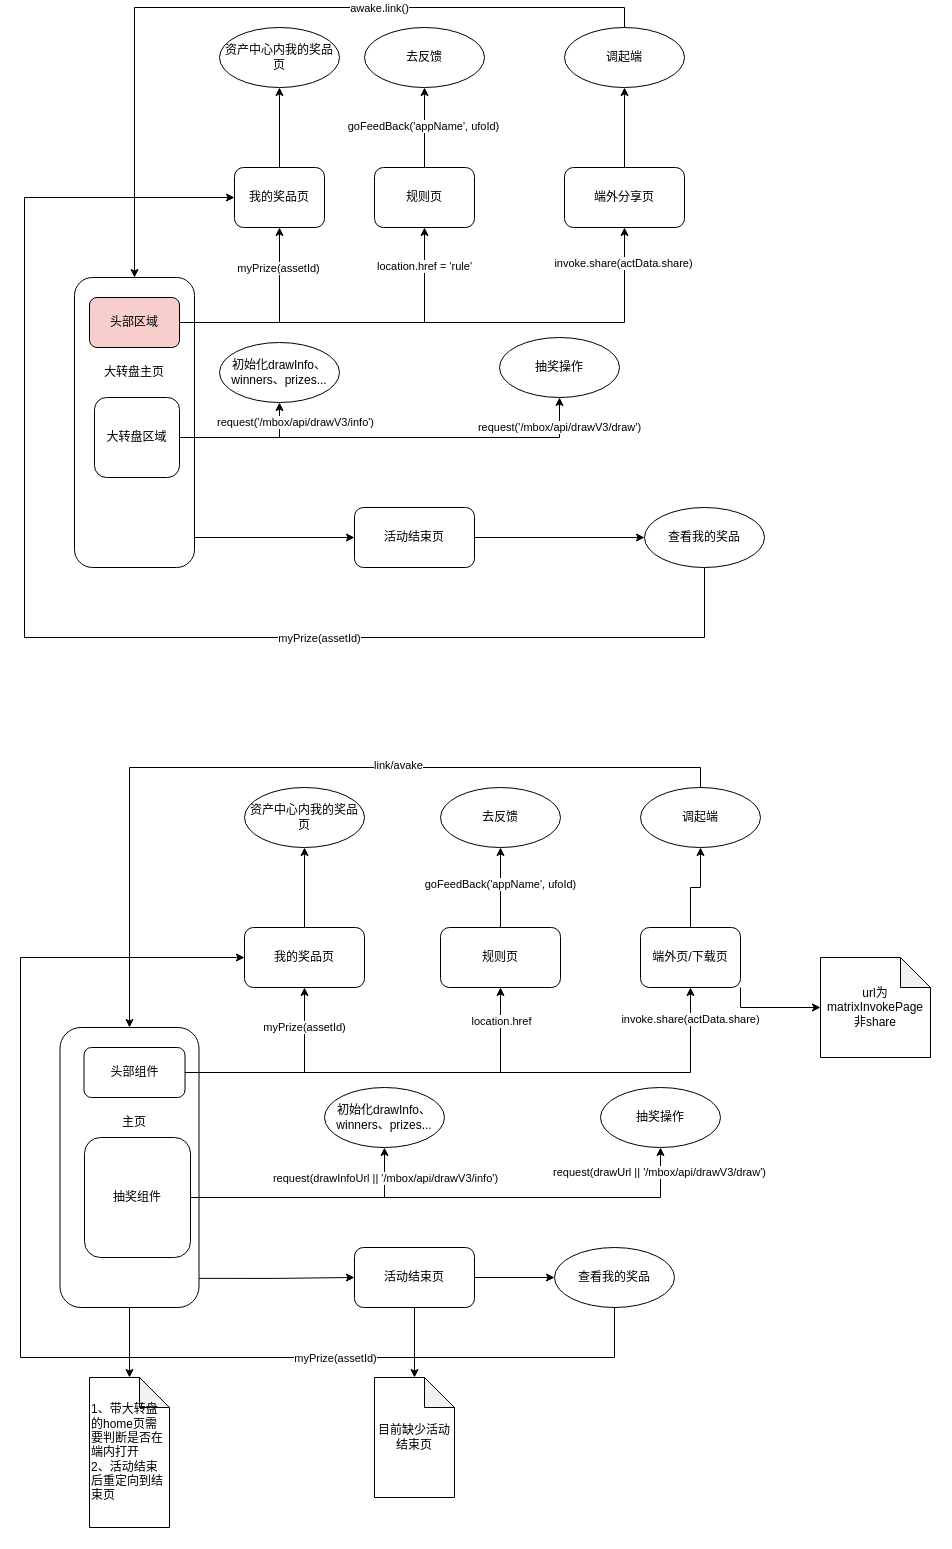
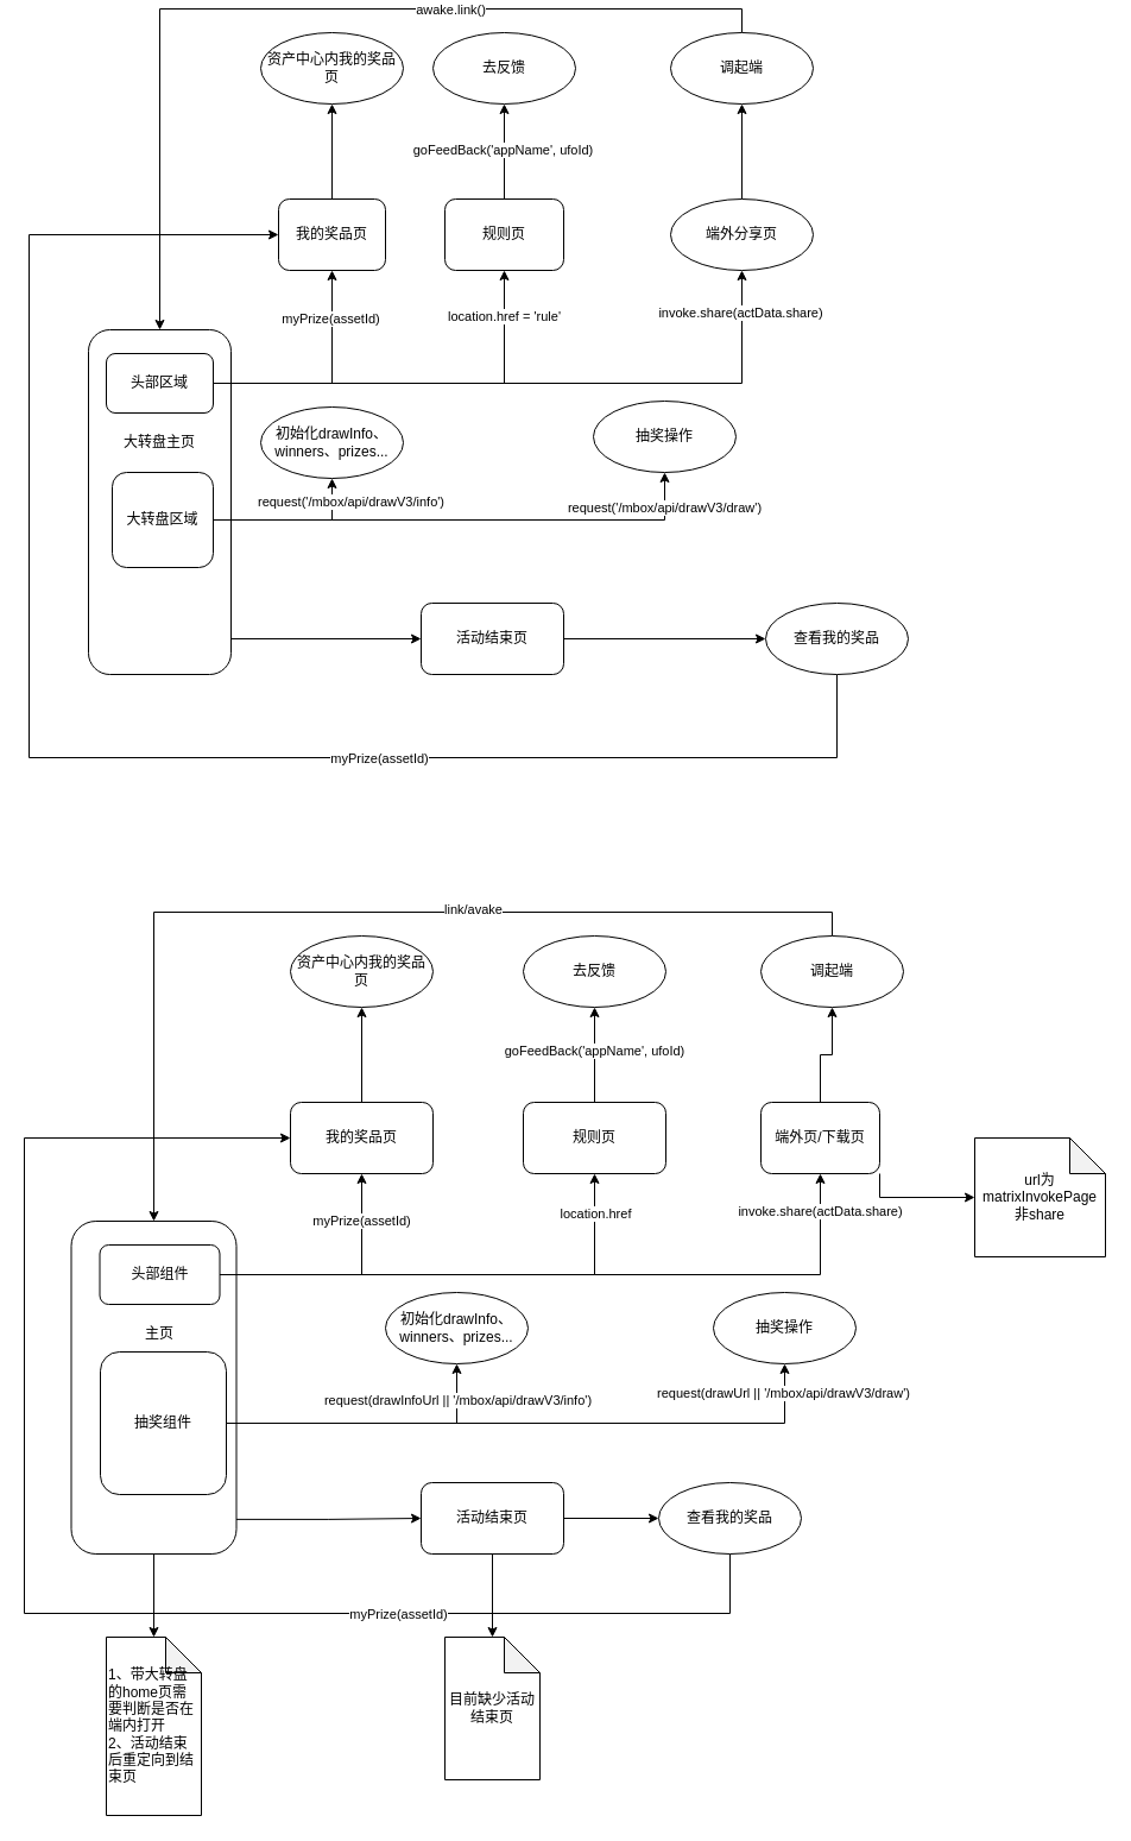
  <mxCell id="0" />
  <mxCell id="1" parent="0" />
  <mxCell id="2" value="" style="edgeStyle=orthogonalEdgeStyle;rounded=0;orthogonalLoop=1;jettySize=auto;html=1;exitX=0.992;exitY=0.893;exitDx=0;exitDy=0;exitPerimeter=0;" edge="1" parent="1" source="3" target="25"><mxGeometry relative="1" as="geometry"><Array as="points"><mxPoint x="193" y="530" /></Array></mxGeometry></mxCell>
  <mxCell id="3" value="" style="rounded=1;whiteSpace=wrap;html=1;" vertex="1" parent="1"><mxGeometry x="74" y="270" width="120" height="290" as="geometry" /></mxCell>
  <mxCell id="4" value="" style="edgeStyle=orthogonalEdgeStyle;rounded=0;orthogonalLoop=1;jettySize=auto;html=1;" edge="1" parent="1" source="10" target="17"><mxGeometry relative="1" as="geometry" /></mxCell>
  <mxCell id="5" value="myPrize(assetId)" style="edgeLabel;html=1;align=center;verticalAlign=middle;resizable=0;points=[];" vertex="1" connectable="0" parent="4"><mxGeometry x="0.59" y="2" relative="1" as="geometry"><mxPoint as="offset" /></mxGeometry></mxCell>
  <mxCell id="6" value="" style="edgeStyle=orthogonalEdgeStyle;rounded=0;orthogonalLoop=1;jettySize=auto;html=1;" edge="1" parent="1" source="10" target="20"><mxGeometry relative="1" as="geometry" /></mxCell>
  <mxCell id="7" value="location.href = 'rule'" style="edgeLabel;html=1;align=center;verticalAlign=middle;resizable=0;points=[];" vertex="1" connectable="0" parent="6"><mxGeometry x="0.776" y="1" relative="1" as="geometry"><mxPoint as="offset" /></mxGeometry></mxCell>
  <mxCell id="8" value="" style="edgeStyle=orthogonalEdgeStyle;rounded=0;orthogonalLoop=1;jettySize=auto;html=1;" edge="1" parent="1" source="10" target="22"><mxGeometry relative="1" as="geometry" /></mxCell>
  <mxCell id="9" value="invoke.share(actData.share)" style="edgeLabel;html=1;align=center;verticalAlign=middle;resizable=0;points=[];" vertex="1" connectable="0" parent="8"><mxGeometry x="0.87" y="2" relative="1" as="geometry"><mxPoint as="offset" /></mxGeometry></mxCell>
- <mxCell id="10" value="头部区域" style="rounded=1;whiteSpace=wrap;html=1;fillColor=#f8cecc;" vertex="1" parent="1"><mxGeometry x="89" y="290" width="90" height="50" as="geometry" /></mxCell>
+ <mxCell id="10" value="头部区域" style="rounded=1;whiteSpace=wrap;html=1;" vertex="1" parent="1"><mxGeometry x="89" y="290" width="90" height="50" as="geometry" /></mxCell>
  <mxCell id="11" value="" style="edgeStyle=orthogonalEdgeStyle;rounded=0;orthogonalLoop=1;jettySize=auto;html=1;entryX=0.5;entryY=1;entryDx=0;entryDy=0;" edge="1" parent="1" source="15" target="26"><mxGeometry relative="1" as="geometry" /></mxCell>
  <mxCell id="12" value="request('/mbox/api/drawV3/info')" style="edgeLabel;html=1;align=center;verticalAlign=middle;resizable=0;points=[];" vertex="1" connectable="0" parent="11"><mxGeometry x="0.522" y="-1" relative="1" as="geometry"><mxPoint x="14" y="-13" as="offset" /></mxGeometry></mxCell>
  <mxCell id="13" value="" style="edgeStyle=orthogonalEdgeStyle;rounded=0;orthogonalLoop=1;jettySize=auto;html=1;entryX=0.5;entryY=1;entryDx=0;entryDy=0;" edge="1" parent="1" source="15" target="27"><mxGeometry relative="1" as="geometry" /></mxCell>
  <mxCell id="14" value="request('/mbox/api/drawV3/draw')" style="edgeLabel;html=1;align=center;verticalAlign=middle;resizable=0;points=[];" vertex="1" connectable="0" parent="13"><mxGeometry x="0.861" y="1" relative="1" as="geometry"><mxPoint as="offset" /></mxGeometry></mxCell>
  <mxCell id="15" value="大转盘区域" style="rounded=1;whiteSpace=wrap;html=1;" vertex="1" parent="1"><mxGeometry x="94" y="390" width="85" height="80" as="geometry" /></mxCell>
  <mxCell id="16" value="" style="edgeStyle=orthogonalEdgeStyle;rounded=0;orthogonalLoop=1;jettySize=auto;html=1;" edge="1" parent="1" source="17" target="32"><mxGeometry relative="1" as="geometry" /></mxCell>
  <mxCell id="17" value="我的奖品页" style="rounded=1;whiteSpace=wrap;html=1;" vertex="1" parent="1"><mxGeometry x="234" y="160" width="90" height="60" as="geometry" /></mxCell>
  <mxCell id="18" value="" style="edgeStyle=orthogonalEdgeStyle;rounded=0;orthogonalLoop=1;jettySize=auto;html=1;" edge="1" parent="1" source="20" target="31"><mxGeometry relative="1" as="geometry" /></mxCell>
  <mxCell id="19" value="goFeedBack('appName', ufoId)" style="edgeLabel;html=1;align=center;verticalAlign=middle;resizable=0;points=[];" vertex="1" connectable="0" parent="18"><mxGeometry x="0.05" y="2" relative="1" as="geometry"><mxPoint as="offset" /></mxGeometry></mxCell>
  <mxCell id="20" value="规则页" style="whiteSpace=wrap;html=1;rounded=1;" vertex="1" parent="1"><mxGeometry x="374" y="160" width="100" height="60" as="geometry" /></mxCell>
  <mxCell id="21" value="" style="edgeStyle=orthogonalEdgeStyle;rounded=0;orthogonalLoop=1;jettySize=auto;html=1;" edge="1" parent="1" source="22" target="35"><mxGeometry relative="1" as="geometry" /></mxCell>
- <mxCell id="22" value="端外分享页" style="whiteSpace=wrap;html=1;rounded=1;" vertex="1" parent="1"><mxGeometry x="564" y="160" width="120" height="60" as="geometry" /></mxCell>
+ <mxCell id="22" value="端外分享页" style="ellipse;whiteSpace=wrap;html=1;" vertex="1" parent="1"><mxGeometry x="564" y="160" width="120" height="60" as="geometry" /></mxCell>
  <mxCell id="23" value="大转盘主页" style="text;html=1;strokeColor=none;fillColor=none;align=center;verticalAlign=middle;whiteSpace=wrap;rounded=0;" vertex="1" parent="1"><mxGeometry x="99" y="350" width="70" height="30" as="geometry" /></mxCell>
  <mxCell id="24" value="" style="edgeStyle=orthogonalEdgeStyle;rounded=0;orthogonalLoop=1;jettySize=auto;html=1;" edge="1" parent="1" source="25" target="30"><mxGeometry relative="1" as="geometry" /></mxCell>
  <mxCell id="25" value="活动结束页" style="whiteSpace=wrap;html=1;rounded=1;" vertex="1" parent="1"><mxGeometry x="354" y="500" width="120" height="60" as="geometry" /></mxCell>
  <mxCell id="26" value="&lt;span&gt;初始化drawInfo、winners、prizes...&lt;/span&gt;" style="ellipse;whiteSpace=wrap;html=1;rounded=1;" vertex="1" parent="1"><mxGeometry x="219" y="335" width="120" height="60" as="geometry" /></mxCell>
  <mxCell id="27" value="抽奖操作" style="ellipse;whiteSpace=wrap;html=1;rounded=1;" vertex="1" parent="1"><mxGeometry x="499" y="330" width="120" height="60" as="geometry" /></mxCell>
  <mxCell id="28" style="edgeStyle=orthogonalEdgeStyle;rounded=0;orthogonalLoop=1;jettySize=auto;html=1;exitX=0.5;exitY=1;exitDx=0;exitDy=0;entryX=0;entryY=0.5;entryDx=0;entryDy=0;" edge="1" parent="1" source="30" target="17"><mxGeometry relative="1" as="geometry"><Array as="points"><mxPoint x="704" y="630" /><mxPoint x="24" y="630" /><mxPoint x="24" y="190" /></Array></mxGeometry></mxCell>
  <mxCell id="29" value="myPrize(assetId)" style="edgeLabel;html=1;align=center;verticalAlign=middle;resizable=0;points=[];" vertex="1" connectable="0" parent="28"><mxGeometry x="-0.349" y="2" relative="1" as="geometry"><mxPoint y="-2" as="offset" /></mxGeometry></mxCell>
  <mxCell id="30" value="查看我的奖品" style="ellipse;whiteSpace=wrap;html=1;rounded=1;" vertex="1" parent="1"><mxGeometry x="644" y="500" width="120" height="60" as="geometry" /></mxCell>
  <mxCell id="31" value="去反馈" style="ellipse;whiteSpace=wrap;html=1;rounded=1;" vertex="1" parent="1"><mxGeometry x="364" y="20" width="120" height="60" as="geometry" /></mxCell>
  <mxCell id="32" value="资产中心内我的奖品页" style="ellipse;whiteSpace=wrap;html=1;rounded=1;" vertex="1" parent="1"><mxGeometry x="219" y="20" width="120" height="60" as="geometry" /></mxCell>
  <mxCell id="33" style="edgeStyle=orthogonalEdgeStyle;rounded=0;orthogonalLoop=1;jettySize=auto;html=1;exitX=0.5;exitY=0;exitDx=0;exitDy=0;entryX=0.5;entryY=0;entryDx=0;entryDy=0;" edge="1" parent="1" source="35" target="3"><mxGeometry relative="1" as="geometry" /></mxCell>
  <mxCell id="34" value="awake.link()" style="edgeLabel;html=1;align=center;verticalAlign=middle;resizable=0;points=[];" vertex="1" connectable="0" parent="33"><mxGeometry x="-0.318" y="1" relative="1" as="geometry"><mxPoint y="-1" as="offset" /></mxGeometry></mxCell>
  <mxCell id="35" value="调起端" style="ellipse;whiteSpace=wrap;html=1;rounded=1;" vertex="1" parent="1"><mxGeometry x="564" y="20" width="120" height="60" as="geometry" /></mxCell>
  <mxCell id="36" value="" style="edgeStyle=orthogonalEdgeStyle;rounded=0;orthogonalLoop=1;jettySize=auto;html=1;exitX=0.992;exitY=0.896;exitDx=0;exitDy=0;exitPerimeter=0;" edge="1" parent="1" source="38" target="65"><mxGeometry relative="1" as="geometry" /></mxCell>
  <mxCell id="37" value="" style="edgeStyle=orthogonalEdgeStyle;rounded=0;orthogonalLoop=1;jettySize=auto;html=1;" edge="1" parent="1" source="38" target="74"><mxGeometry relative="1" as="geometry" /></mxCell>
  <mxCell id="38" value="" style="rounded=1;whiteSpace=wrap;html=1;" vertex="1" parent="1"><mxGeometry x="59.5" y="1020" width="139" height="280" as="geometry" /></mxCell>
  <mxCell id="39" value="" style="edgeStyle=orthogonalEdgeStyle;rounded=0;orthogonalLoop=1;jettySize=auto;html=1;" edge="1" parent="1" source="45" target="53"><mxGeometry relative="1" as="geometry" /></mxCell>
  <mxCell id="40" value="myPrize(assetId)" style="edgeLabel;html=1;align=center;verticalAlign=middle;resizable=0;points=[];" vertex="1" connectable="0" parent="39"><mxGeometry x="0.628" y="1" relative="1" as="geometry"><mxPoint y="1" as="offset" /></mxGeometry></mxCell>
  <mxCell id="41" value="" style="edgeStyle=orthogonalEdgeStyle;rounded=0;orthogonalLoop=1;jettySize=auto;html=1;" edge="1" parent="1" source="45" target="56"><mxGeometry relative="1" as="geometry" /></mxCell>
  <mxCell id="42" value="location.href" style="edgeLabel;html=1;align=center;verticalAlign=middle;resizable=0;points=[];" vertex="1" connectable="0" parent="41"><mxGeometry x="0.84" relative="1" as="geometry"><mxPoint y="1" as="offset" /></mxGeometry></mxCell>
  <mxCell id="43" value="" style="edgeStyle=orthogonalEdgeStyle;rounded=0;orthogonalLoop=1;jettySize=auto;html=1;" edge="1" parent="1" source="45" target="59"><mxGeometry relative="1" as="geometry" /></mxCell>
  <mxCell id="44" value="invoke.share(actData.share)" style="edgeLabel;html=1;align=center;verticalAlign=middle;resizable=0;points=[];" vertex="1" connectable="0" parent="43"><mxGeometry x="0.893" y="1" relative="1" as="geometry"><mxPoint as="offset" /></mxGeometry></mxCell>
  <mxCell id="45" value="头部组件" style="rounded=1;whiteSpace=wrap;html=1;" vertex="1" parent="1"><mxGeometry x="83.5" y="1040" width="101" height="50" as="geometry" /></mxCell>
  <mxCell id="46" value="主页" style="text;html=1;strokeColor=none;fillColor=none;align=center;verticalAlign=middle;whiteSpace=wrap;rounded=0;" vertex="1" parent="1"><mxGeometry x="104" y="1100" width="60" height="30" as="geometry" /></mxCell>
  <mxCell id="47" value="" style="edgeStyle=orthogonalEdgeStyle;rounded=0;orthogonalLoop=1;jettySize=auto;html=1;entryX=0.5;entryY=1;entryDx=0;entryDy=0;" edge="1" parent="1" source="51" target="61"><mxGeometry relative="1" as="geometry" /></mxCell>
  <mxCell id="48" value="request(drawInfoUrl || '/mbox/api/drawV3/info')" style="edgeLabel;html=1;align=center;verticalAlign=middle;resizable=0;points=[];" vertex="1" connectable="0" parent="47"><mxGeometry x="0.69" y="1" relative="1" as="geometry"><mxPoint x="1" y="-8" as="offset" /></mxGeometry></mxCell>
  <mxCell id="49" value="" style="edgeStyle=orthogonalEdgeStyle;rounded=0;orthogonalLoop=1;jettySize=auto;html=1;entryX=0.5;entryY=1;entryDx=0;entryDy=0;" edge="1" parent="1" source="51" target="62"><mxGeometry relative="1" as="geometry" /></mxCell>
  <mxCell id="50" value="request(drawUrl || '/mbox/api/drawV3/draw')" style="edgeLabel;html=1;align=center;verticalAlign=middle;resizable=0;points=[];" vertex="1" connectable="0" parent="49"><mxGeometry x="0.908" y="2" relative="1" as="geometry"><mxPoint as="offset" /></mxGeometry></mxCell>
  <mxCell id="51" value="抽奖组件" style="rounded=1;whiteSpace=wrap;html=1;" vertex="1" parent="1"><mxGeometry x="84" y="1130" width="106" height="120" as="geometry" /></mxCell>
  <mxCell id="52" value="" style="edgeStyle=orthogonalEdgeStyle;rounded=0;orthogonalLoop=1;jettySize=auto;html=1;" edge="1" parent="1" source="53" target="69"><mxGeometry relative="1" as="geometry" /></mxCell>
  <mxCell id="53" value="我的奖品页" style="whiteSpace=wrap;html=1;rounded=1;" vertex="1" parent="1"><mxGeometry x="244" y="920" width="120" height="60" as="geometry" /></mxCell>
  <mxCell id="54" value="" style="edgeStyle=orthogonalEdgeStyle;rounded=0;orthogonalLoop=1;jettySize=auto;html=1;" edge="1" parent="1" source="56" target="70"><mxGeometry relative="1" as="geometry" /></mxCell>
  <mxCell id="55" value="goFeedBack('appName', ufoId)" style="edgeLabel;html=1;align=center;verticalAlign=middle;resizable=0;points=[];" vertex="1" connectable="0" parent="54"><mxGeometry x="0.1" y="1" relative="1" as="geometry"><mxPoint as="offset" /></mxGeometry></mxCell>
  <mxCell id="56" value="规则页" style="whiteSpace=wrap;html=1;rounded=1;" vertex="1" parent="1"><mxGeometry x="440" y="920" width="120" height="60" as="geometry" /></mxCell>
  <mxCell id="57" style="edgeStyle=orthogonalEdgeStyle;rounded=0;orthogonalLoop=1;jettySize=auto;html=1;exitX=1;exitY=1;exitDx=0;exitDy=0;entryX=0;entryY=0.5;entryDx=0;entryDy=0;entryPerimeter=0;" edge="1" parent="1" source="59" target="60"><mxGeometry relative="1" as="geometry" /></mxCell>
  <mxCell id="58" value="" style="edgeStyle=orthogonalEdgeStyle;rounded=0;orthogonalLoop=1;jettySize=auto;html=1;" edge="1" parent="1" source="59" target="73"><mxGeometry relative="1" as="geometry" /></mxCell>
  <mxCell id="59" value="端外页/下载页" style="whiteSpace=wrap;html=1;rounded=1;" vertex="1" parent="1"><mxGeometry x="640" y="920" width="100" height="60" as="geometry" /></mxCell>
  <mxCell id="60" value="url为matrixInvokePage非share" style="shape=note;whiteSpace=wrap;html=1;backgroundOutline=1;darkOpacity=0.05;" vertex="1" parent="1"><mxGeometry x="820" y="950" width="110" height="100" as="geometry" /></mxCell>
  <mxCell id="61" value="初始化drawInfo、winners、prizes..." style="ellipse;whiteSpace=wrap;html=1;rounded=1;" vertex="1" parent="1"><mxGeometry x="324" y="1080" width="120" height="60" as="geometry" /></mxCell>
  <mxCell id="62" value="抽奖操作" style="ellipse;whiteSpace=wrap;html=1;rounded=1;" vertex="1" parent="1"><mxGeometry x="600" y="1080" width="120" height="60" as="geometry" /></mxCell>
  <mxCell id="63" value="" style="edgeStyle=orthogonalEdgeStyle;rounded=0;orthogonalLoop=1;jettySize=auto;html=1;" edge="1" parent="1" source="65" target="68"><mxGeometry relative="1" as="geometry" /></mxCell>
  <mxCell id="64" value="" style="edgeStyle=orthogonalEdgeStyle;rounded=0;orthogonalLoop=1;jettySize=auto;html=1;" edge="1" parent="1" source="65" target="75"><mxGeometry relative="1" as="geometry" /></mxCell>
  <mxCell id="65" value="活动结束页" style="whiteSpace=wrap;html=1;rounded=1;" vertex="1" parent="1"><mxGeometry x="354" y="1240" width="120" height="60" as="geometry" /></mxCell>
  <mxCell id="66" style="edgeStyle=orthogonalEdgeStyle;rounded=0;orthogonalLoop=1;jettySize=auto;html=1;exitX=0.5;exitY=1;exitDx=0;exitDy=0;entryX=0;entryY=0.5;entryDx=0;entryDy=0;" edge="1" parent="1" source="68" target="53"><mxGeometry relative="1" as="geometry"><Array as="points"><mxPoint x="614" y="1350" /><mxPoint x="20" y="1350" /><mxPoint x="20" y="950" /></Array></mxGeometry></mxCell>
  <mxCell id="67" value="myPrize(assetId)" style="edgeLabel;html=1;align=center;verticalAlign=middle;resizable=0;points=[];" vertex="1" connectable="0" parent="66"><mxGeometry x="-0.479" relative="1" as="geometry"><mxPoint as="offset" /></mxGeometry></mxCell>
  <mxCell id="68" value="查看我的奖品" style="ellipse;whiteSpace=wrap;html=1;rounded=1;" vertex="1" parent="1"><mxGeometry x="554" y="1240" width="120" height="60" as="geometry" /></mxCell>
  <mxCell id="69" value="&lt;span&gt;资产中心内我的奖品页&lt;/span&gt;" style="ellipse;whiteSpace=wrap;html=1;rounded=1;" vertex="1" parent="1"><mxGeometry x="244" y="780" width="120" height="60" as="geometry" /></mxCell>
  <mxCell id="70" value="去反馈" style="ellipse;whiteSpace=wrap;html=1;rounded=1;" vertex="1" parent="1"><mxGeometry x="440" y="780" width="120" height="60" as="geometry" /></mxCell>
  <mxCell id="71" style="edgeStyle=orthogonalEdgeStyle;rounded=0;orthogonalLoop=1;jettySize=auto;html=1;exitX=0.5;exitY=0;exitDx=0;exitDy=0;" edge="1" parent="1" source="73" target="38"><mxGeometry relative="1" as="geometry" /></mxCell>
  <mxCell id="72" value="link/avake" style="edgeLabel;html=1;align=center;verticalAlign=middle;resizable=0;points=[];" vertex="1" connectable="0" parent="71"><mxGeometry x="-0.242" y="-3" relative="1" as="geometry"><mxPoint as="offset" /></mxGeometry></mxCell>
  <mxCell id="73" value="调起端" style="ellipse;whiteSpace=wrap;html=1;rounded=1;" vertex="1" parent="1"><mxGeometry x="640" y="780" width="120" height="60" as="geometry" /></mxCell>
  <mxCell id="74" value="1、带大转盘的home页需要判断是否在端内打开&lt;br&gt;2、活动结束后重定向到结束页" style="shape=note;whiteSpace=wrap;html=1;backgroundOutline=1;darkOpacity=0.05;textAlign=left;align=left;" vertex="1" parent="1"><mxGeometry x="89" y="1370" width="80" height="150" as="geometry" /></mxCell>
  <mxCell id="75" value="目前缺少活动结束页" style="shape=note;whiteSpace=wrap;html=1;backgroundOutline=1;darkOpacity=0.05;" vertex="1" parent="1"><mxGeometry x="374" y="1370" width="80" height="120" as="geometry" /></mxCell>
